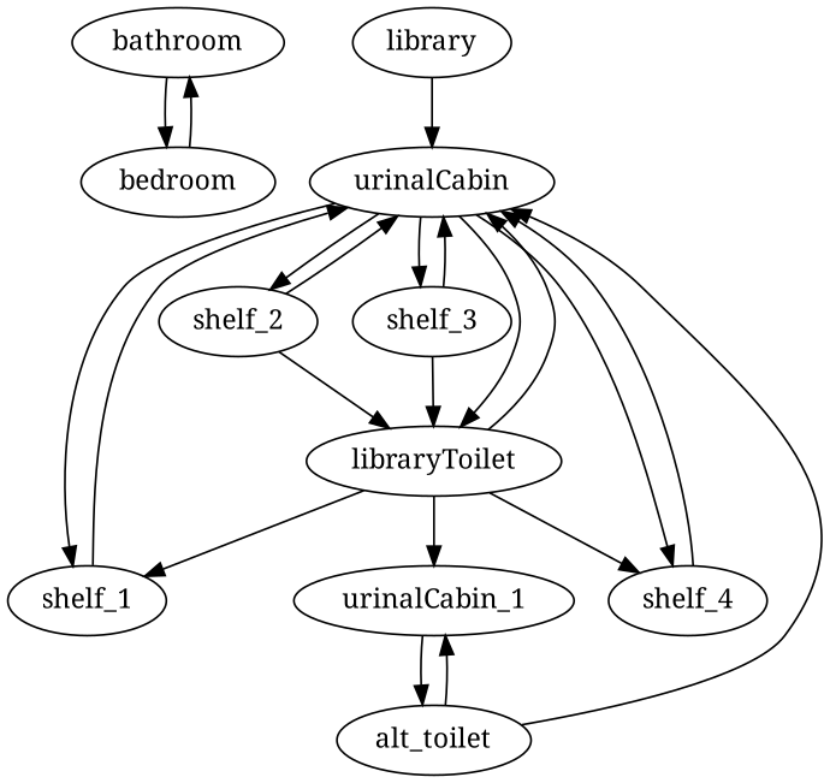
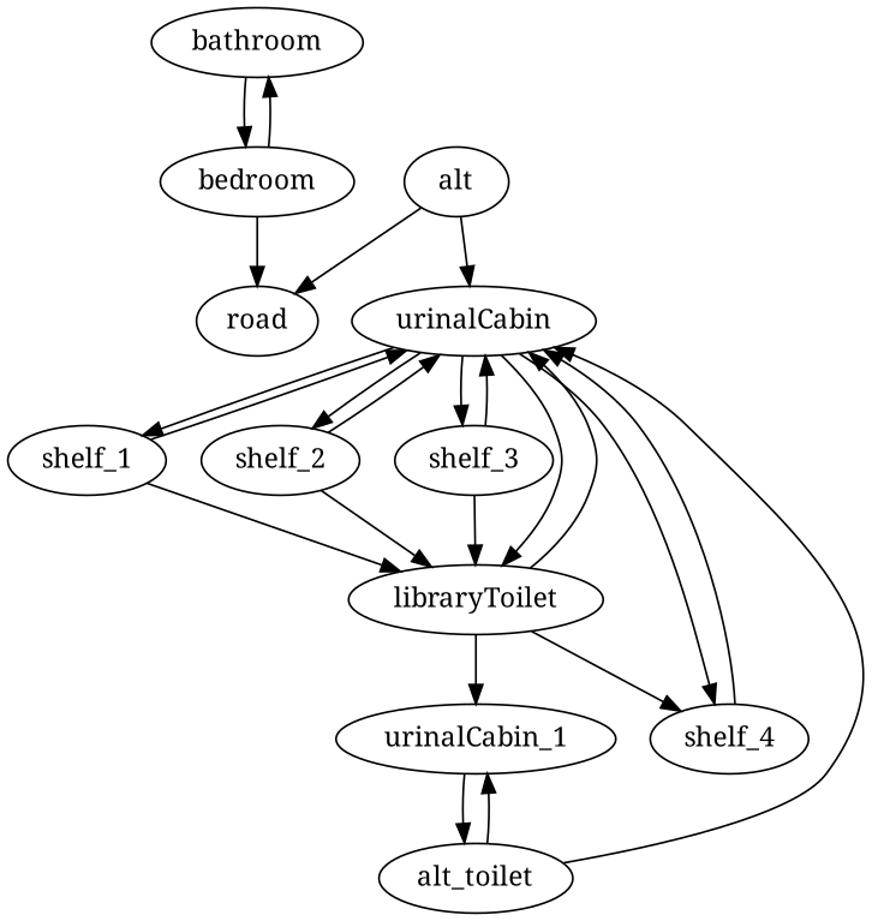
  digraph {
    fontname="Noto Serif"
    node [fontname="Noto Serif"]
    edge [fontname="Noto Serif"]
    bathroom
    bedroom
-   library
+   road
+   library [label=alt]
    n5 [label=urinalCabin]
    shelf_1
    shelf_2
    shelf_3
    shelf_4
    libraryToilet
    n11 [label=urinalCabin_1]
    alt_toilet
    bathroom -> bedroom
    bedroom -> bathroom
+   bedroom -> road
+   library -> road
    library -> n5
    n5 -> shelf_1
    n5 -> shelf_2
    n5 -> shelf_3
    n5 -> shelf_4
    n5 -> libraryToilet
    shelf_1 -> n5
-   libraryToilet -> shelf_1
+   shelf_1 -> libraryToilet
    shelf_2 -> n5
    shelf_2 -> libraryToilet
    shelf_3 -> n5
    shelf_3 -> libraryToilet
    shelf_4 -> n5
    libraryToilet -> n5
    libraryToilet -> shelf_4
    libraryToilet -> n11
    n11 -> alt_toilet
    alt_toilet -> n5
    alt_toilet -> n11
  }
